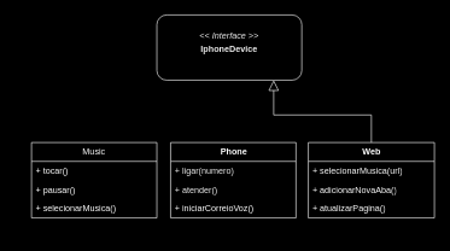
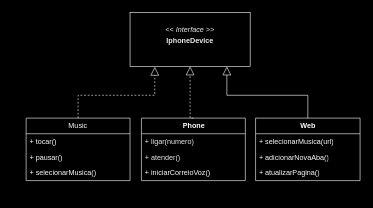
  <mxCell id="0" />
  <mxCell id="1" parent="0" />
  <mxCell id="2" value="Web" style="swimlane;html=1;fontStyle=1;childLayout=stackLayout;horizontal=1;startSize=26;fillColor=none;horizontalStack=0;resizeParent=1;resizeLast=0;collapsible=1;marginBottom=0;swimlaneFillColor=none;rounded=0;shadow=0;comic=0;labelBackgroundColor=none;strokeWidth=1;fontFamily=Helvetica;fontSize=12;align=center;fontColor=#FFFFFF;strokeColor=#FFFFFF;" parent="1" vertex="1"><mxGeometry x="402" y="196" width="174" height="104" as="geometry"><mxRectangle x="590" y="161" width="60" height="30" as="alternateBounds" /></mxGeometry></mxCell>
  <mxCell id="3" value="+ selecionarMusica(url)" style="text;html=1;strokeColor=none;fillColor=none;align=left;verticalAlign=top;spacingLeft=4;spacingRight=4;whiteSpace=wrap;overflow=hidden;rotatable=0;points=[[0,0.5],[1,0.5]];portConstraint=eastwest;fontColor=#FFFFFF;" parent="2" vertex="1"><mxGeometry y="26" width="174" height="26" as="geometry" /></mxCell>
  <mxCell id="4" value="+ adicionarNovaAba()" style="text;html=1;strokeColor=none;fillColor=none;align=left;verticalAlign=top;spacingLeft=4;spacingRight=4;whiteSpace=wrap;overflow=hidden;rotatable=0;points=[[0,0.5],[1,0.5]];portConstraint=eastwest;fontColor=#FFFFFF;" parent="2" vertex="1"><mxGeometry y="52" width="174" height="26" as="geometry" /></mxCell>
  <mxCell id="5" value="+ atualizarPagina()" style="text;html=1;strokeColor=none;fillColor=none;align=left;verticalAlign=top;spacingLeft=4;spacingRight=4;whiteSpace=wrap;overflow=hidden;rotatable=0;points=[[0,0.5],[1,0.5]];portConstraint=eastwest;fontColor=#FFFFFF;" parent="2" vertex="1"><mxGeometry y="78" width="174" height="26" as="geometry" /></mxCell>
+ <mxCell id="6" style="edgeStyle=orthogonalEdgeStyle;rounded=0;orthogonalLoop=1;jettySize=auto;html=1;exitX=0.5;exitY=0;exitDx=0;exitDy=0;entryX=0.5;entryY=1;entryDx=0;entryDy=0;endArrow=block;endFill=0;endSize=12;dashed=1;strokeColor=#FFFFFF;" parent="1" source="7" target="11" edge="1"><mxGeometry relative="1" as="geometry"><Array as="points"><mxPoint x="293" y="196" /></Array></mxGeometry></mxCell>
  <mxCell id="7" value="&lt;b&gt;&lt;font face=&quot;Helvetica&quot; style=&quot;font-size: 12px; color: rgb(255, 255, 255);&quot;&gt;Phone&lt;/font&gt;&lt;/b&gt;" style="swimlane;html=1;fontStyle=0;childLayout=stackLayout;horizontal=1;startSize=26;fillColor=none;horizontalStack=0;resizeParent=1;resizeLast=0;collapsible=1;marginBottom=0;swimlaneFillColor=none;rounded=0;shadow=0;comic=0;labelBackgroundColor=none;strokeWidth=1;fontFamily=Verdana;fontSize=10;align=center;fontColor=#FFFFFF;strokeColor=#FFFFFF;" parent="1" vertex="1"><mxGeometry x="212" y="196" width="173" height="104" as="geometry" /></mxCell>
  <mxCell id="8" value="+ ligar(numero)" style="text;html=1;strokeColor=none;fillColor=none;align=left;verticalAlign=top;spacingLeft=4;spacingRight=4;whiteSpace=wrap;overflow=hidden;rotatable=0;points=[[0,0.5],[1,0.5]];portConstraint=eastwest;fontColor=#EDEDED;" parent="7" vertex="1"><mxGeometry y="26" width="173" height="26" as="geometry" /></mxCell>
  <mxCell id="9" value="+ atender()" style="text;html=1;strokeColor=none;fillColor=none;align=left;verticalAlign=top;spacingLeft=4;spacingRight=4;whiteSpace=wrap;overflow=hidden;rotatable=0;points=[[0,0.5],[1,0.5]];portConstraint=eastwest;fontColor=#EDEDED;" parent="7" vertex="1"><mxGeometry y="52" width="173" height="26" as="geometry" /></mxCell>
  <mxCell id="10" value="+ iniciarCorreioVoz()" style="text;html=1;strokeColor=none;fillColor=none;align=left;verticalAlign=top;spacingLeft=4;spacingRight=4;whiteSpace=wrap;overflow=hidden;rotatable=0;points=[[0,0.5],[1,0.5]];portConstraint=eastwest;fontColor=#FFFFFF;" parent="7" vertex="1"><mxGeometry y="78" width="173" height="26" as="geometry" /></mxCell>
- <mxCell id="11" value="&lt;p style=&quot;margin:0px;margin-top:4px;text-align:center;&quot;&gt;&lt;b&gt;&lt;font style=&quot;color: rgb(237, 237, 237);&quot;&gt;&lt;br&gt;&lt;/font&gt;&lt;/b&gt;&lt;/p&gt;&lt;p style=&quot;margin:0px;margin-top:4px;text-align:center;&quot;&gt;&lt;i&gt;&lt;font style=&quot;color: rgb(237, 237, 237);&quot;&gt;&amp;lt;&amp;lt; Interface &amp;gt;&amp;gt;&lt;/font&gt;&lt;/i&gt;&lt;/p&gt;&lt;p style=&quot;margin:0px;margin-top:4px;text-align:center;&quot;&gt;&lt;b&gt;&lt;font style=&quot;color: rgb(237, 237, 237);&quot;&gt;IphoneDevice&lt;/font&gt;&lt;/b&gt;&lt;/p&gt;" style="verticalAlign=top;align=left;overflow=fill;fontSize=12;fontFamily=Helvetica;html=1;shadow=0;comic=0;labelBackgroundColor=none;strokeWidth=1;strokeColor=#FFFFFF;fillColor=#000000;fontColor=#FFFFFF;rounded=1;" parent="1" vertex="1"><mxGeometry x="193" y="20" width="200" height="90" as="geometry" /></mxCell>
+ <mxCell id="11" value="&lt;p style=&quot;margin:0px;margin-top:4px;text-align:center;&quot;&gt;&lt;b&gt;&lt;font style=&quot;color: rgb(237, 237, 237);&quot;&gt;&lt;br&gt;&lt;/font&gt;&lt;/b&gt;&lt;/p&gt;&lt;p style=&quot;margin:0px;margin-top:4px;text-align:center;&quot;&gt;&lt;i&gt;&lt;font style=&quot;color: rgb(237, 237, 237);&quot;&gt;&amp;lt;&amp;lt; Interface &amp;gt;&amp;gt;&lt;/font&gt;&lt;/i&gt;&lt;/p&gt;&lt;p style=&quot;margin:0px;margin-top:4px;text-align:center;&quot;&gt;&lt;b&gt;&lt;font style=&quot;color: rgb(237, 237, 237);&quot;&gt;IphoneDevice&lt;/font&gt;&lt;/b&gt;&lt;/p&gt;" style="verticalAlign=top;align=left;overflow=fill;fontSize=12;fontFamily=Helvetica;html=1;rounded=0;shadow=0;comic=0;labelBackgroundColor=none;strokeWidth=1;strokeColor=#FFFFFF;fillColor=#000000;fontColor=#FFFFFF;" parent="1" vertex="1"><mxGeometry x="193" y="20" width="200" height="90" as="geometry" /></mxCell>
  <mxCell id="12" style="edgeStyle=orthogonalEdgeStyle;rounded=0;orthogonalLoop=1;jettySize=auto;html=1;exitX=0.5;exitY=0;exitDx=0;exitDy=0;entryX=0.806;entryY=1.001;entryDx=0;entryDy=0;entryPerimeter=0;endSize=12;endArrow=block;endFill=0;dashed=0;strokeColor=#FFFFFF;" parent="1" source="2" target="11" edge="1"><mxGeometry relative="1" as="geometry" /></mxCell>
+ <mxCell id="13" style="edgeStyle=orthogonalEdgeStyle;rounded=0;orthogonalLoop=1;jettySize=auto;html=1;exitX=0.5;exitY=0;exitDx=0;exitDy=0;entryX=0.206;entryY=1.007;entryDx=0;entryDy=0;entryPerimeter=0;dashed=1;endArrow=block;endFill=0;endSize=12;strokeColor=#FFFFFF;" parent="1" source="15" target="11" edge="1"><mxGeometry relative="1" as="geometry"><mxPoint x="38" y="211" as="sourcePoint" /></mxGeometry></mxCell>
  <mxCell id="14" value="" style="edgeStyle=orthogonalEdgeStyle;rounded=0;orthogonalLoop=1;jettySize=auto;html=1;exitX=0.5;exitY=0;exitDx=0;exitDy=0;entryX=0.206;entryY=1.007;entryDx=0;entryDy=0;entryPerimeter=0;dashed=1;endArrow=block;endFill=0;endSize=12;" edge="1" parent="1" target="15"><mxGeometry relative="1" as="geometry"><mxPoint x="38" y="211" as="sourcePoint" /><mxPoint x="234" y="111" as="targetPoint" /></mxGeometry></mxCell>
  <mxCell id="15" value="Music" style="swimlane;fontStyle=0;childLayout=stackLayout;horizontal=1;startSize=26;fillColor=none;horizontalStack=0;resizeParent=1;resizeParentMax=0;resizeLast=0;collapsible=1;marginBottom=0;whiteSpace=wrap;html=1;fontColor=#FFFFFF;swimlaneFillColor=none;strokeColor=#FFFFFF;" vertex="1" parent="1"><mxGeometry x="20" y="196" width="173" height="104" as="geometry" /></mxCell>
  <mxCell id="16" value="&lt;span style=&quot;color: rgb(255, 255, 255); background-color: rgb(0, 0, 0);&quot;&gt;+ tocar()&lt;/span&gt;" style="text;strokeColor=none;fillColor=none;align=left;verticalAlign=top;spacingLeft=4;spacingRight=4;overflow=hidden;rotatable=0;points=[[0,0.5],[1,0.5]];portConstraint=eastwest;whiteSpace=wrap;html=1;fontColor=#FFFFFF;" vertex="1" parent="15"><mxGeometry y="26" width="173" height="26" as="geometry" /></mxCell>
  <mxCell id="17" value="&lt;span style=&quot;color: rgb(255, 255, 255); background-color: rgb(0, 0, 0);&quot;&gt;+ pausar()&lt;/span&gt;" style="text;strokeColor=none;fillColor=none;align=left;verticalAlign=top;spacingLeft=4;spacingRight=4;overflow=hidden;rotatable=0;points=[[0,0.5],[1,0.5]];portConstraint=eastwest;whiteSpace=wrap;html=1;fontColor=#FFFFFF;" vertex="1" parent="15"><mxGeometry y="52" width="173" height="26" as="geometry" /></mxCell>
  <mxCell id="18" value="&lt;span style=&quot;color: rgb(255, 255, 255); background-color: rgb(0, 0, 0);&quot;&gt;+ selecionarMusica()&lt;/span&gt;" style="text;strokeColor=none;fillColor=none;align=left;verticalAlign=top;spacingLeft=4;spacingRight=4;overflow=hidden;rotatable=0;points=[[0,0.5],[1,0.5]];portConstraint=eastwest;whiteSpace=wrap;html=1;fontColor=#FFFFFF;" vertex="1" parent="15"><mxGeometry y="78" width="173" height="26" as="geometry" /></mxCell>
